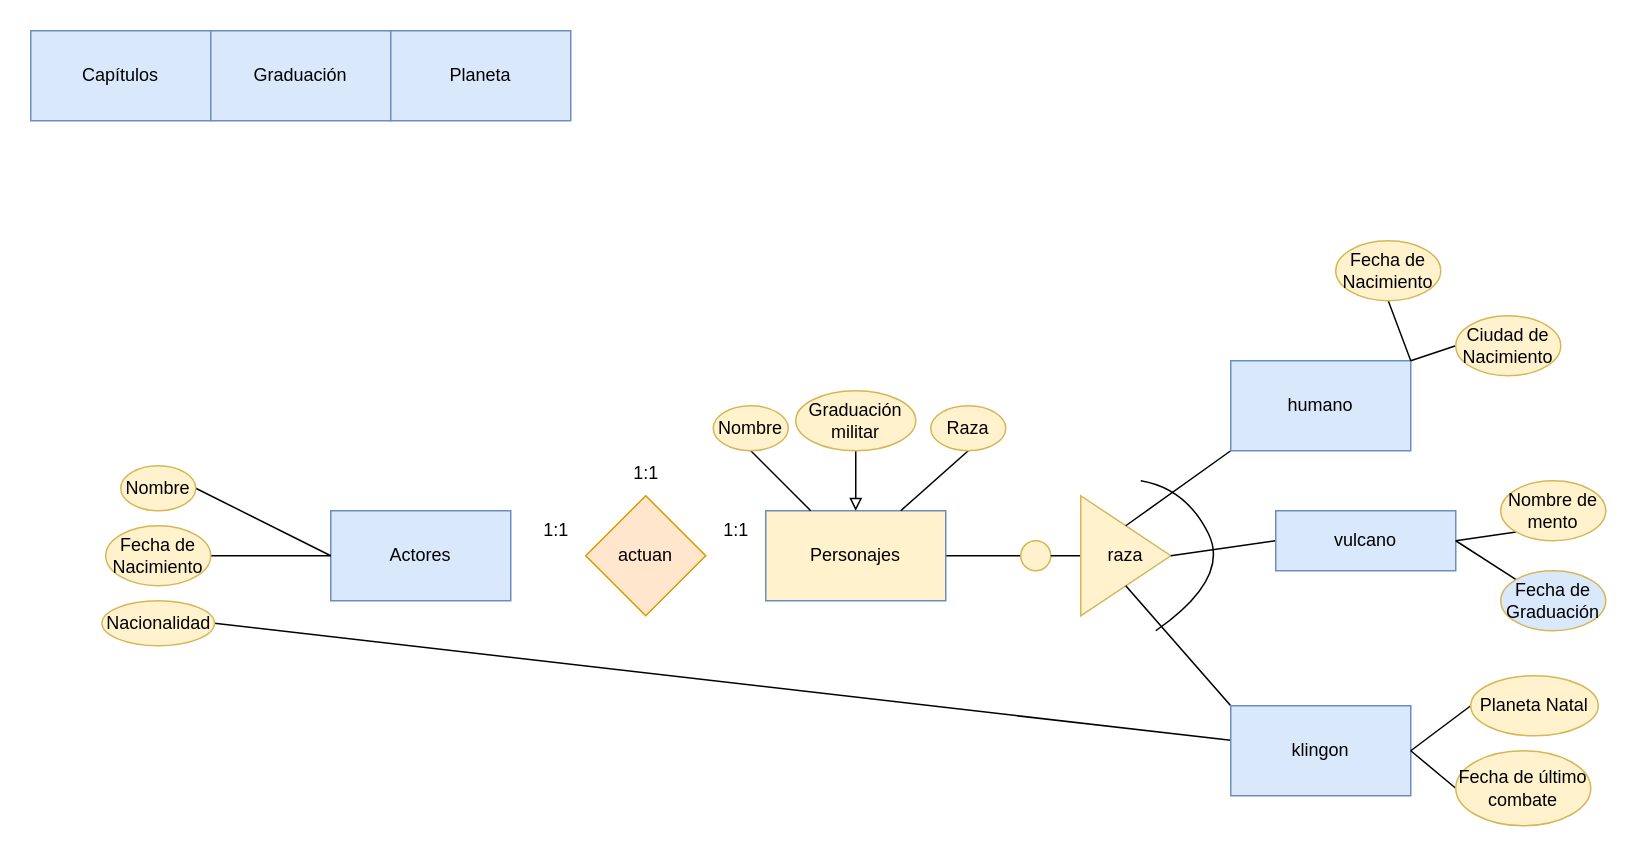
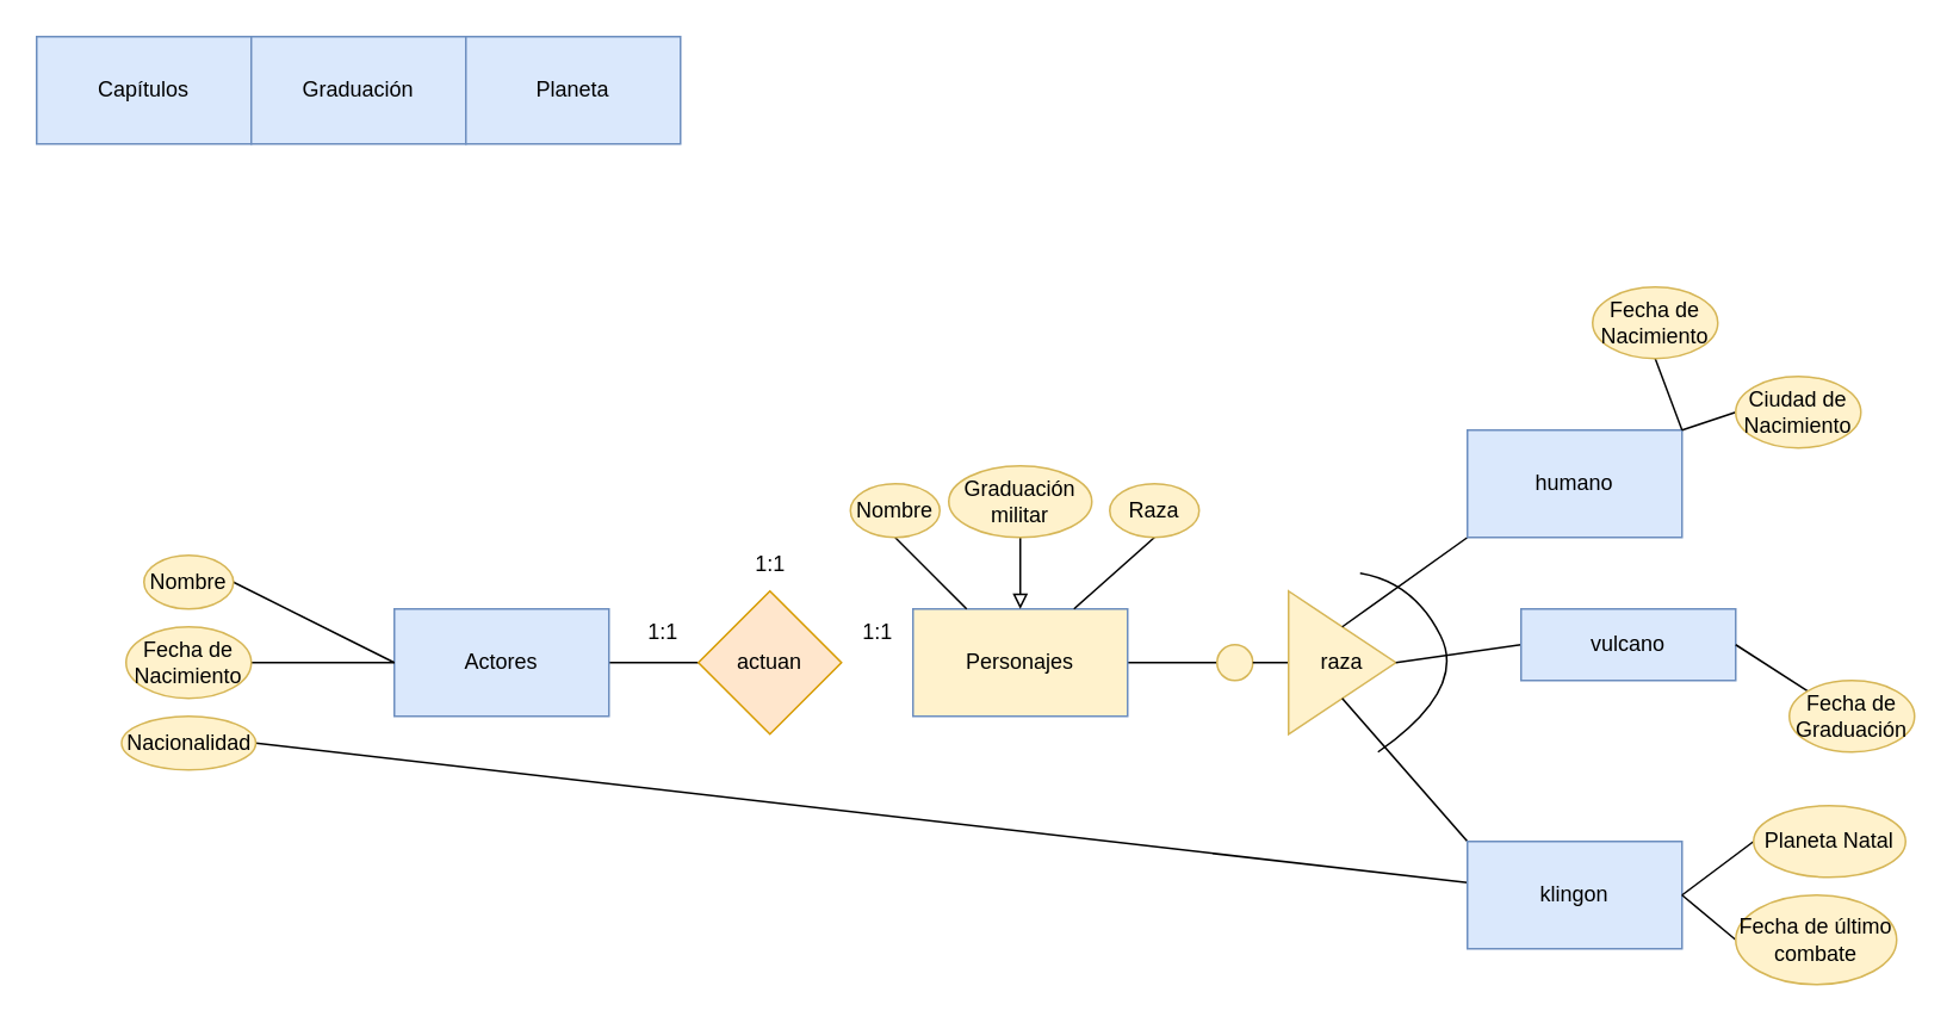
  <mxCell id="0" />
  <mxCell id="1" parent="0" />
+ <mxCell id="2" style="rounded=0;orthogonalLoop=1;jettySize=auto;html=1;exitX=1;exitY=0.5;exitDx=0;exitDy=0;entryX=0;entryY=0.5;entryDx=0;entryDy=0;endArrow=none;endFill=0;" edge="1" parent="1" source="3" target="15"><mxGeometry relative="1" as="geometry" /></mxCell>
  <mxCell id="3" value="Actores" style="rounded=0;whiteSpace=wrap;html=1;fillColor=#dae8fc;strokeColor=#6c8ebf;" parent="1" vertex="1"><mxGeometry x="220" y="340" width="120" height="60" as="geometry" /></mxCell>
  <mxCell id="4" style="edgeStyle=orthogonalEdgeStyle;rounded=0;orthogonalLoop=1;jettySize=auto;html=1;exitX=1;exitY=0.5;exitDx=0;exitDy=0;endArrow=none;endFill=0;" edge="1" parent="1" source="5"><mxGeometry relative="1" as="geometry"><mxPoint x="680" y="370" as="targetPoint" /></mxGeometry></mxCell>
  <mxCell id="5" value="Personajes" style="rounded=0;whiteSpace=wrap;html=1;fillColor=#fff2cc;strokeColor=#6c8ebf;" parent="1" vertex="1"><mxGeometry x="510" y="340" width="120" height="60" as="geometry" /></mxCell>
  <mxCell id="6" value="Capítulos" style="rounded=0;whiteSpace=wrap;html=1;fillColor=#dae8fc;strokeColor=#6c8ebf;" parent="1" vertex="1"><mxGeometry x="20" y="20" width="120" height="60" as="geometry" /></mxCell>
  <mxCell id="7" value="Graduación" style="rounded=0;whiteSpace=wrap;html=1;fillColor=#dae8fc;strokeColor=#6c8ebf;" parent="1" vertex="1"><mxGeometry x="140" y="20" width="120" height="60" as="geometry" /></mxCell>
  <mxCell id="8" value="Planeta" style="rounded=0;whiteSpace=wrap;html=1;fillColor=#dae8fc;strokeColor=#6c8ebf;" parent="1" vertex="1"><mxGeometry x="260" y="20" width="120" height="60" as="geometry" /></mxCell>
  <mxCell id="9" style="rounded=0;orthogonalLoop=1;jettySize=auto;html=1;exitX=1;exitY=0.5;exitDx=0;exitDy=0;entryX=0;entryY=0.5;entryDx=0;entryDy=0;endArrow=none;endFill=0;" parent="1" source="10" target="3" edge="1"><mxGeometry relative="1" as="geometry" /></mxCell>
  <mxCell id="10" value="Nombre" style="ellipse;whiteSpace=wrap;html=1;fillColor=#fff2cc;strokeColor=#d6b656;movable=1;resizable=1;rotatable=1;deletable=1;editable=1;locked=0;connectable=1;" parent="1" vertex="1"><mxGeometry x="80" y="310" width="50" height="30" as="geometry" /></mxCell>
  <mxCell id="11" style="rounded=0;orthogonalLoop=1;jettySize=auto;html=1;entryX=0;entryY=0.5;entryDx=0;entryDy=0;endArrow=none;endFill=0;" parent="1" source="12" target="3" edge="1"><mxGeometry relative="1" as="geometry" /></mxCell>
  <mxCell id="12" value="Fecha de Nacimiento" style="ellipse;whiteSpace=wrap;html=1;fillColor=#fff2cc;strokeColor=#d6b656;" parent="1" vertex="1"><mxGeometry x="70" y="350" width="70" height="40" as="geometry" /></mxCell>
  <mxCell id="13" style="rounded=0;orthogonalLoop=1;jettySize=auto;html=1;exitX=1;exitY=0.5;exitDx=0;exitDy=0;endArrow=none;endFill=0;" parent="1" source="14" target="34" edge="1"><mxGeometry relative="1" as="geometry" /></mxCell>
  <mxCell id="14" value="Nacionalidad" style="ellipse;whiteSpace=wrap;html=1;fillColor=#fff2cc;strokeColor=#d6b656;movable=1;resizable=1;rotatable=1;deletable=1;editable=1;locked=0;connectable=1;" parent="1" vertex="1"><mxGeometry x="67.5" y="400" width="75" height="30" as="geometry" /></mxCell>
  <mxCell id="15" value="actuan" style="rhombus;whiteSpace=wrap;html=1;fillColor=#ffe6cc;strokeColor=#d79b00;" parent="1" vertex="1"><mxGeometry x="390" y="330" width="80" height="80" as="geometry" /></mxCell>
  <mxCell id="16" value="1:1" style="text;html=1;align=center;verticalAlign=middle;resizable=0;points=[];autosize=1;strokeColor=none;fillColor=none;" vertex="1" parent="1"><mxGeometry x="350" y="338" width="40" height="30" as="geometry" /></mxCell>
  <mxCell id="17" value="1:1" style="text;html=1;align=center;verticalAlign=middle;resizable=0;points=[];autosize=1;strokeColor=none;fillColor=none;" vertex="1" parent="1"><mxGeometry x="470" y="338" width="40" height="30" as="geometry" /></mxCell>
  <mxCell id="18" value="1:1" style="text;html=1;align=center;verticalAlign=middle;resizable=0;points=[];autosize=1;strokeColor=none;fillColor=none;" vertex="1" parent="1"><mxGeometry x="410" y="300" width="40" height="30" as="geometry" /></mxCell>
  <mxCell id="19" style="rounded=0;orthogonalLoop=1;jettySize=auto;html=1;exitX=0.5;exitY=1;exitDx=0;exitDy=0;endArrow=none;endFill=0;" edge="1" parent="1" source="20" target="5"><mxGeometry relative="1" as="geometry" /></mxCell>
  <mxCell id="20" value="Nombre" style="ellipse;whiteSpace=wrap;html=1;fillColor=#fff2cc;strokeColor=#d6b656;movable=1;resizable=1;rotatable=1;deletable=1;editable=1;locked=0;connectable=1;" vertex="1" parent="1"><mxGeometry x="475" y="270" width="50" height="30" as="geometry" /></mxCell>
  <mxCell id="21" style="rounded=0;orthogonalLoop=1;jettySize=auto;html=1;exitX=0.5;exitY=1;exitDx=0;exitDy=0;entryX=0.5;entryY=0;entryDx=0;entryDy=0;endArrow=block;endFill=0;" edge="1" parent="1" source="22" target="5"><mxGeometry relative="1" as="geometry" /></mxCell>
  <mxCell id="22" value="Graduación militar" style="ellipse;whiteSpace=wrap;html=1;fillColor=#fff2cc;strokeColor=#d6b656;movable=1;resizable=1;rotatable=1;deletable=1;editable=1;locked=0;connectable=1;" vertex="1" parent="1"><mxGeometry x="530" y="260" width="80" height="40" as="geometry" /></mxCell>
  <mxCell id="23" style="rounded=0;orthogonalLoop=1;jettySize=auto;html=1;exitX=0.5;exitY=1;exitDx=0;exitDy=0;entryX=0.75;entryY=0;entryDx=0;entryDy=0;endArrow=none;endFill=0;" edge="1" parent="1" source="24" target="5"><mxGeometry relative="1" as="geometry" /></mxCell>
  <mxCell id="24" value="Raza" style="ellipse;whiteSpace=wrap;html=1;fillColor=#fff2cc;strokeColor=#d6b656;movable=1;resizable=1;rotatable=1;deletable=1;editable=1;locked=0;connectable=1;" vertex="1" parent="1"><mxGeometry x="620" y="270" width="50" height="30" as="geometry" /></mxCell>
  <mxCell id="25" value="" style="ellipse;whiteSpace=wrap;html=1;aspect=fixed;fillColor=#fff2cc;strokeColor=#d6b656;" vertex="1" parent="1"><mxGeometry x="680" y="360" width="20" height="20" as="geometry" /></mxCell>
  <mxCell id="26" style="edgeStyle=orthogonalEdgeStyle;rounded=0;orthogonalLoop=1;jettySize=auto;html=1;exitX=0;exitY=0.5;exitDx=0;exitDy=0;entryX=1;entryY=0.5;entryDx=0;entryDy=0;endArrow=none;endFill=0;" edge="1" parent="1" source="27" target="25"><mxGeometry relative="1" as="geometry" /></mxCell>
  <mxCell id="27" value="raza" style="triangle;whiteSpace=wrap;html=1;fillColor=#fff2cc;strokeColor=#d6b656;" vertex="1" parent="1"><mxGeometry x="720" y="330" width="60" height="80" as="geometry" /></mxCell>
  <mxCell id="28" value="" style="curved=1;endArrow=none;html=1;rounded=0;endFill=0;" edge="1" parent="1"><mxGeometry width="50" height="50" relative="1" as="geometry"><mxPoint x="770" y="420" as="sourcePoint" /><mxPoint x="760" y="320" as="targetPoint" /><Array as="points"><mxPoint x="820" y="385" /><mxPoint x="790" y="325" /></Array></mxGeometry></mxCell>
  <mxCell id="29" style="rounded=0;orthogonalLoop=1;jettySize=auto;html=1;exitX=0;exitY=1;exitDx=0;exitDy=0;entryX=0.5;entryY=0;entryDx=0;entryDy=0;endArrow=none;endFill=0;" edge="1" parent="1" source="30" target="27"><mxGeometry relative="1" as="geometry" /></mxCell>
  <mxCell id="30" value="humano" style="rounded=0;whiteSpace=wrap;html=1;fillColor=#dae8fc;strokeColor=#6c8ebf;" vertex="1" parent="1"><mxGeometry x="820" y="240" width="120" height="60" as="geometry" /></mxCell>
  <mxCell id="31" style="rounded=0;orthogonalLoop=1;jettySize=auto;html=1;exitX=0;exitY=0.5;exitDx=0;exitDy=0;entryX=1;entryY=0.5;entryDx=0;entryDy=0;endArrow=none;endFill=0;" edge="1" parent="1" source="32" target="27"><mxGeometry relative="1" as="geometry" /></mxCell>
  <mxCell id="32" value="vulcano" style="rounded=0;whiteSpace=wrap;html=1;fillColor=#dae8fc;strokeColor=#6c8ebf;" vertex="1" parent="1"><mxGeometry x="850" y="340" width="120" height="40" as="geometry" /></mxCell>
  <mxCell id="33" style="rounded=0;orthogonalLoop=1;jettySize=auto;html=1;exitX=0;exitY=0;exitDx=0;exitDy=0;entryX=0.5;entryY=1;entryDx=0;entryDy=0;endArrow=none;endFill=0;" edge="1" parent="1" source="34" target="27"><mxGeometry relative="1" as="geometry" /></mxCell>
  <mxCell id="34" value="klingon" style="rounded=0;whiteSpace=wrap;html=1;fillColor=#dae8fc;strokeColor=#6c8ebf;" vertex="1" parent="1"><mxGeometry x="820" y="470" width="120" height="60" as="geometry" /></mxCell>
  <mxCell id="35" style="rounded=0;orthogonalLoop=1;jettySize=auto;html=1;exitX=0.5;exitY=1;exitDx=0;exitDy=0;entryX=1;entryY=0;entryDx=0;entryDy=0;endArrow=none;endFill=0;" edge="1" parent="1" source="36" target="30"><mxGeometry relative="1" as="geometry" /></mxCell>
  <mxCell id="36" value="Fecha de Nacimiento" style="ellipse;whiteSpace=wrap;html=1;fillColor=#fff2cc;strokeColor=#d6b656;" vertex="1" parent="1"><mxGeometry x="890" y="160" width="70" height="40" as="geometry" /></mxCell>
  <mxCell id="37" style="rounded=0;orthogonalLoop=1;jettySize=auto;html=1;exitX=0;exitY=0.5;exitDx=0;exitDy=0;endArrow=none;endFill=0;" edge="1" parent="1" source="38"><mxGeometry relative="1" as="geometry"><mxPoint x="940" y="240" as="targetPoint" /></mxGeometry></mxCell>
  <mxCell id="38" value="Ciudad de Nacimiento" style="ellipse;whiteSpace=wrap;html=1;fillColor=#fff2cc;strokeColor=#d6b656;" vertex="1" parent="1"><mxGeometry x="970" y="210" width="70" height="40" as="geometry" /></mxCell>
- <mxCell id="39" style="rounded=0;orthogonalLoop=1;jettySize=auto;html=1;exitX=0;exitY=1;exitDx=0;exitDy=0;entryX=1;entryY=0.5;entryDx=0;entryDy=0;endArrow=none;endFill=0;" edge="1" parent="1" source="40" target="32"><mxGeometry relative="1" as="geometry" /></mxCell>
- <mxCell id="40" value="Nombre de mento" style="ellipse;whiteSpace=wrap;html=1;fillColor=#fff2cc;strokeColor=#d6b656;movable=1;resizable=1;rotatable=1;deletable=1;editable=1;locked=0;connectable=1;" vertex="1" parent="1"><mxGeometry x="1000" y="320" width="70" height="40" as="geometry" /></mxCell>
  <mxCell id="41" style="rounded=0;orthogonalLoop=1;jettySize=auto;html=1;exitX=0;exitY=0;exitDx=0;exitDy=0;entryX=1;entryY=0.5;entryDx=0;entryDy=0;endArrow=none;endFill=0;" edge="1" parent="1" source="42" target="32"><mxGeometry relative="1" as="geometry" /></mxCell>
- <mxCell id="42" value="Fecha de Graduación" style="ellipse;whiteSpace=wrap;html=1;fillColor=#dae8fc;strokeColor=#d6b656;" vertex="1" parent="1"><mxGeometry x="1000" y="380" width="70" height="40" as="geometry" /></mxCell>
+ <mxCell id="42" value="Fecha de Graduación" style="ellipse;whiteSpace=wrap;html=1;fillColor=#fff2cc;strokeColor=#d6b656;" vertex="1" parent="1"><mxGeometry x="1000" y="380" width="70" height="40" as="geometry" /></mxCell>
  <mxCell id="43" style="rounded=0;orthogonalLoop=1;jettySize=auto;html=1;exitX=0;exitY=0.5;exitDx=0;exitDy=0;entryX=1;entryY=0.5;entryDx=0;entryDy=0;endArrow=none;endFill=0;" edge="1" parent="1" source="44" target="34"><mxGeometry relative="1" as="geometry" /></mxCell>
  <mxCell id="44" value="Planeta Natal" style="ellipse;whiteSpace=wrap;html=1;fillColor=#fff2cc;strokeColor=#d6b656;" vertex="1" parent="1"><mxGeometry x="980" y="450" width="85" height="40" as="geometry" /></mxCell>
  <mxCell id="45" style="rounded=0;orthogonalLoop=1;jettySize=auto;html=1;exitX=0;exitY=0.5;exitDx=0;exitDy=0;endArrow=none;endFill=0;" edge="1" parent="1" source="46"><mxGeometry relative="1" as="geometry"><mxPoint x="940" y="500" as="targetPoint" /></mxGeometry></mxCell>
  <mxCell id="46" value="Fecha de último combate" style="ellipse;whiteSpace=wrap;html=1;fillColor=#fff2cc;strokeColor=#d6b656;" vertex="1" parent="1"><mxGeometry x="970" y="500" width="90" height="50" as="geometry" /></mxCell>
